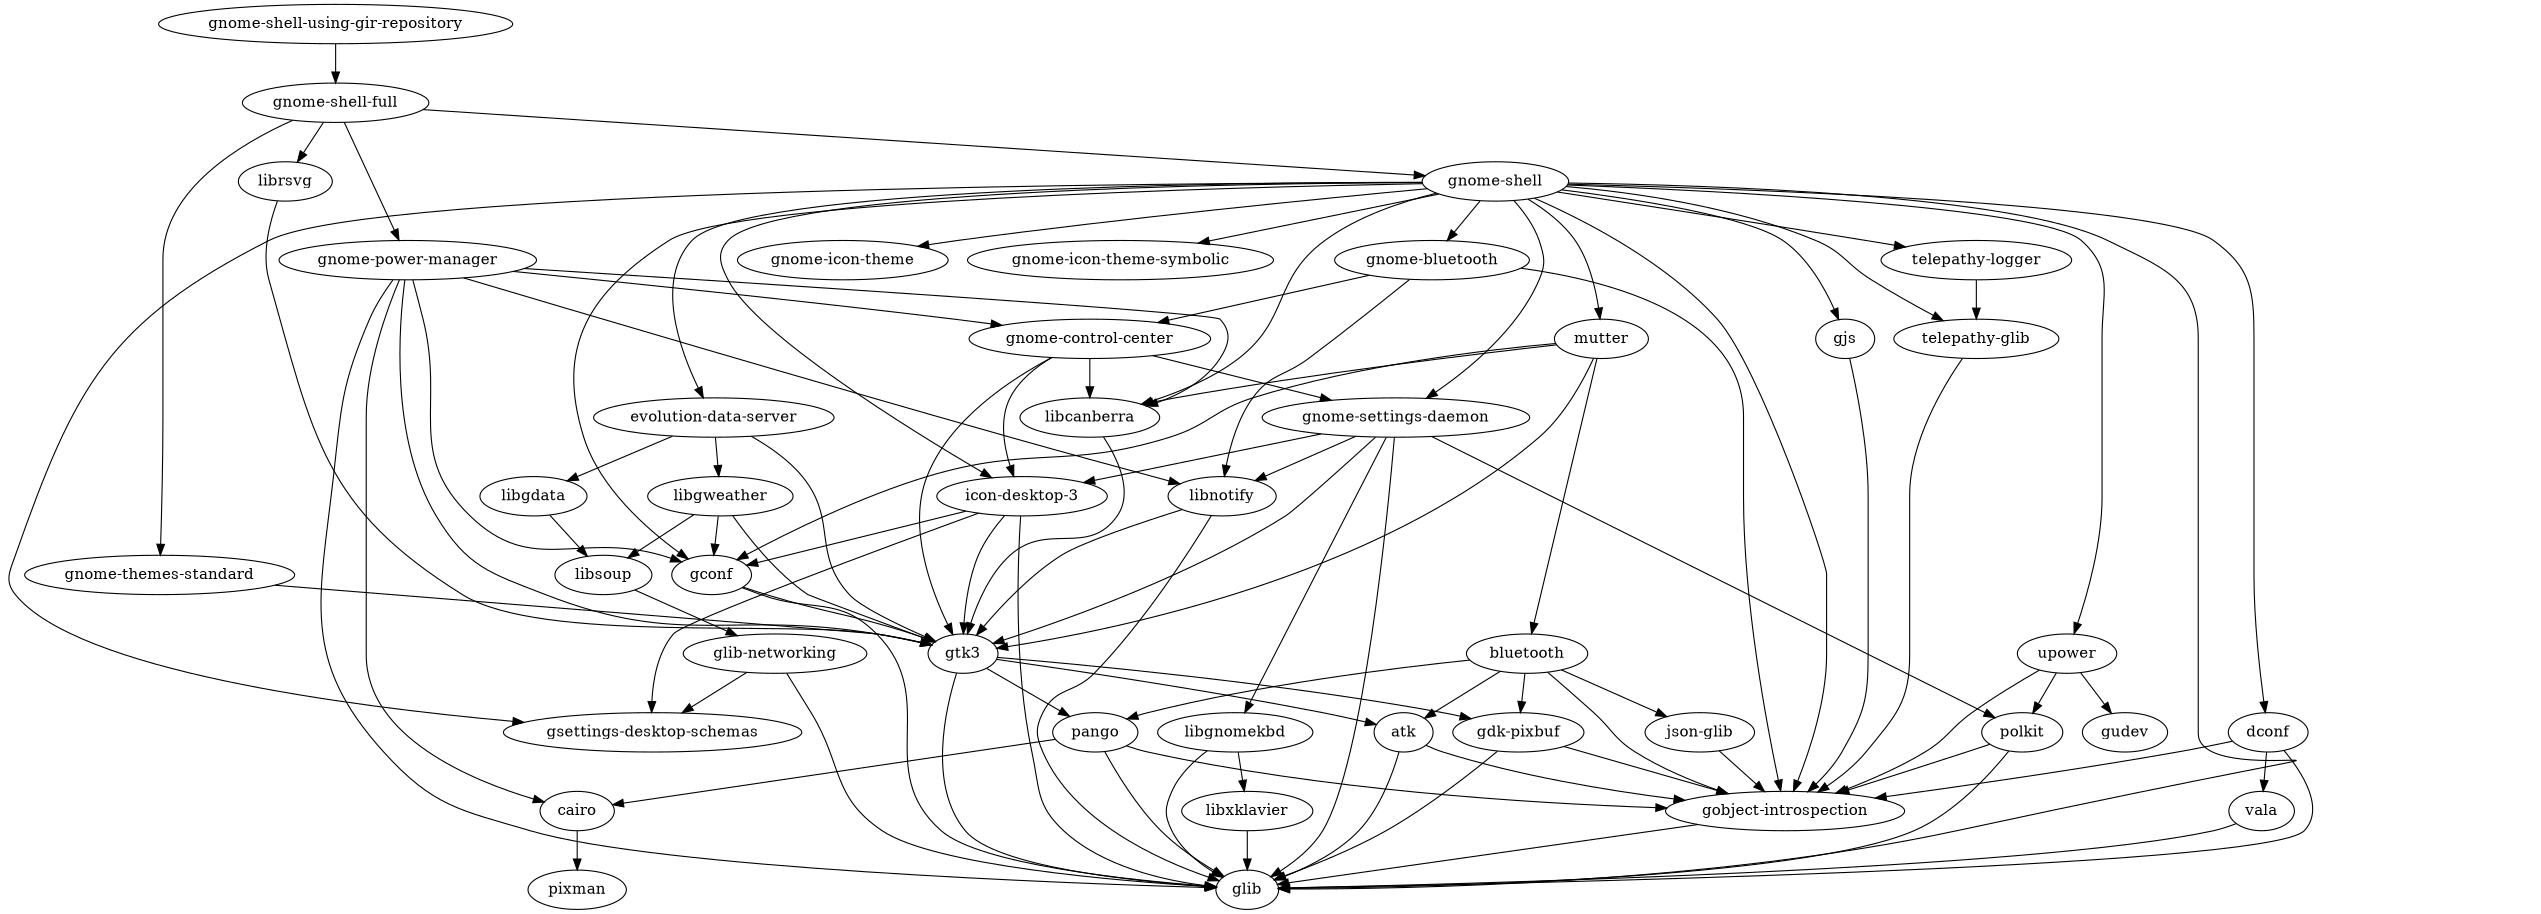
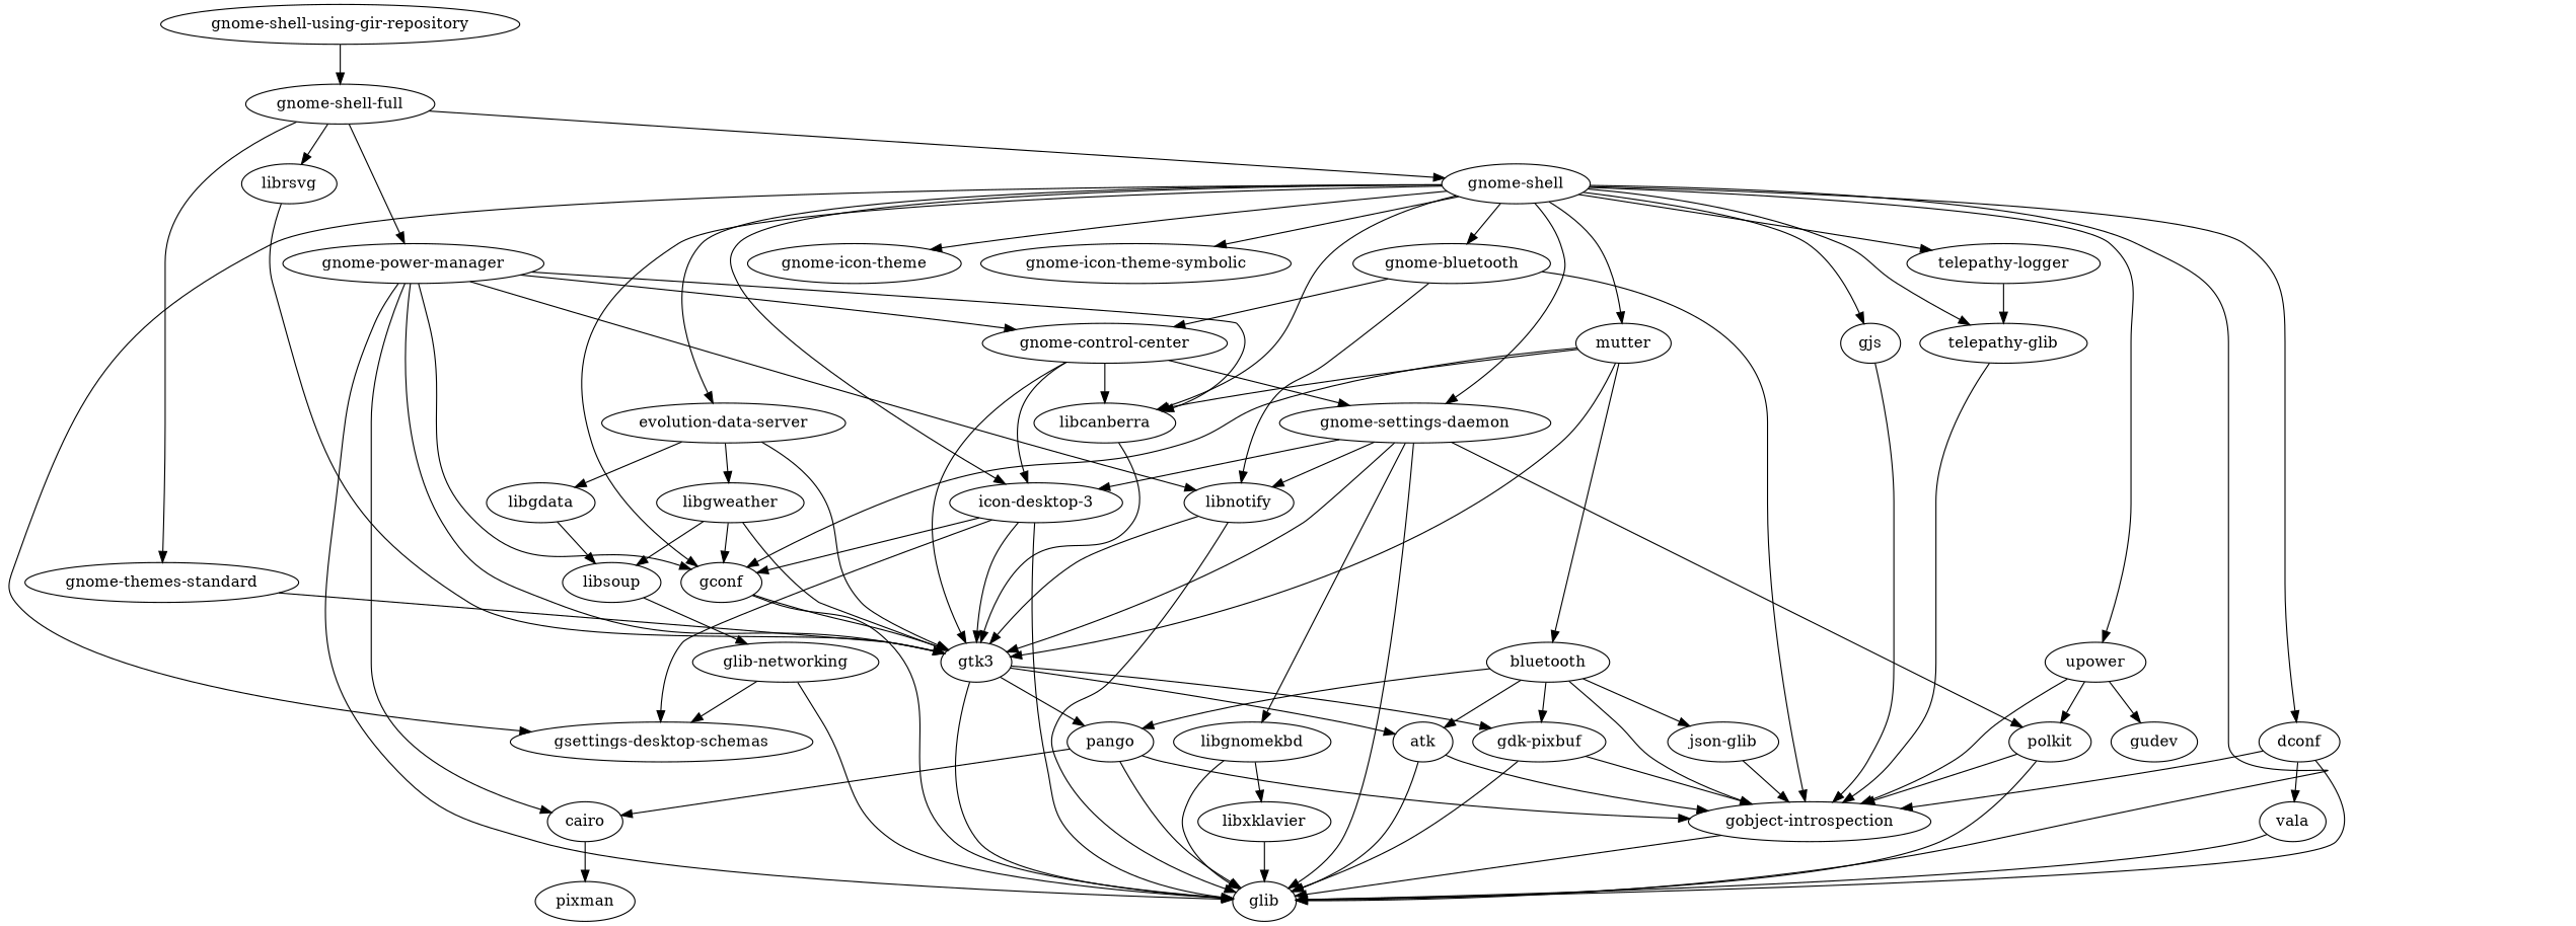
  digraph {
    "gobject-introspection"
    glib
    atk
    cairo
    pixman
    pango
    "gdk-pixbuf"
    gtk3
    "gnome-themes-standard"
    gjs
    "json-glib"
    n12 [label=bluetooth]
    dconf
    vala
    gconf
    mutter
    libcanberra
    librsvg
    n19 [label="icon-desktop-3"]
    "gsettings-desktop-schemas"
    "gnome-control-center"
    "gnome-settings-daemon"
    libnotify
    libgnomekbd
    polkit
    libxklavier
    "glib-networking"
    libsoup
    libgdata
    libgweather
    "evolution-data-server"
    "gnome-power-manager"
    "telepathy-glib"
    "telepathy-logger"
    "gnome-shell"
    "gnome-icon-theme"
    "gnome-icon-theme-symbolic"
    "gnome-bluetooth"
    upower
    gudev
    "gnome-shell-using-gir-repository"
    "gnome-shell-full"
    "gobject-introspection" -> glib
    atk -> "gobject-introspection"
    atk -> glib
    cairo -> pixman
    pango -> "gobject-introspection"
    pango -> glib
    pango -> cairo
    "gdk-pixbuf" -> "gobject-introspection"
    "gdk-pixbuf" -> glib
    gtk3 -> glib
    gtk3 -> atk
    gtk3 -> pango
    gtk3 -> "gdk-pixbuf"
    "gnome-themes-standard" -> gtk3
    gjs -> "gobject-introspection"
    "json-glib" -> "gobject-introspection"
    n12 -> "gobject-introspection"
    n12 -> atk
    n12 -> pango
    n12 -> "gdk-pixbuf"
    n12 -> "json-glib"
    dconf -> "gobject-introspection"
    dconf -> glib
    dconf -> vala
    vala -> glib
    gconf -> glib
    gconf -> gtk3
    mutter -> gtk3
    mutter -> n12
    mutter -> gconf
    mutter -> libcanberra
    libcanberra -> gtk3
    librsvg -> gtk3
    n19 -> glib
    n19 -> gtk3
    n19 -> gconf
    n19 -> "gsettings-desktop-schemas"
    "gnome-control-center" -> gtk3
    "gnome-control-center" -> libcanberra
    "gnome-control-center" -> n19
    "gnome-control-center" -> "gnome-settings-daemon"
    "gnome-settings-daemon" -> glib
    "gnome-settings-daemon" -> gtk3
    "gnome-settings-daemon" -> n19
    "gnome-settings-daemon" -> libnotify
    "gnome-settings-daemon" -> libgnomekbd
    "gnome-settings-daemon" -> polkit
    libnotify -> glib
    libnotify -> gtk3
    libgnomekbd -> glib
    libgnomekbd -> libxklavier
    polkit -> "gobject-introspection"
    polkit -> glib
    libxklavier -> glib
    "glib-networking" -> glib
    "glib-networking" -> "gsettings-desktop-schemas"
    libsoup -> "glib-networking"
    libgdata -> libsoup
    libgweather -> gtk3
    libgweather -> gconf
    libgweather -> libsoup
    "evolution-data-server" -> gtk3
    "evolution-data-server" -> libgdata
    "evolution-data-server" -> libgweather
    "gnome-power-manager" -> glib
    "gnome-power-manager" -> cairo
    "gnome-power-manager" -> gtk3
    "gnome-power-manager" -> gconf
    "gnome-power-manager" -> libcanberra
    "gnome-power-manager" -> "gnome-control-center"
    "gnome-power-manager" -> libnotify
    "telepathy-glib" -> "gobject-introspection"
    "telepathy-logger" -> "telepathy-glib"
-   "gnome-shell" -> "gobject-introspection"
    "gnome-shell" -> glib
    "gnome-shell" -> gjs
    "gnome-shell" -> dconf
    "gnome-shell" -> gconf
    "gnome-shell" -> mutter
    "gnome-shell" -> libcanberra
    "gnome-shell" -> n19
    "gnome-shell" -> "gsettings-desktop-schemas"
    "gnome-shell" -> "gnome-settings-daemon"
    "gnome-shell" -> "evolution-data-server"
    "gnome-shell" -> "telepathy-glib"
    "gnome-shell" -> "telepathy-logger"
    "gnome-shell" -> "gnome-icon-theme"
    "gnome-shell" -> "gnome-icon-theme-symbolic"
    "gnome-shell" -> "gnome-bluetooth"
    "gnome-shell" -> upower
    "gnome-bluetooth" -> "gobject-introspection"
    "gnome-bluetooth" -> "gnome-control-center"
    "gnome-bluetooth" -> libnotify
    upower -> "gobject-introspection"
    upower -> polkit
    upower -> gudev
    "gnome-shell-using-gir-repository" -> "gnome-shell-full"
    "gnome-shell-full" -> "gnome-themes-standard"
    "gnome-shell-full" -> librsvg
    "gnome-shell-full" -> "gnome-power-manager"
    "gnome-shell-full" -> "gnome-shell"
  }
